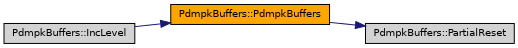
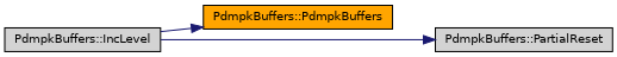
  digraph {
    rankdir=LR
    node [color=black fillcolor=lightgrey fontname=Helvetica fontsize=10 shape=record style=filled]
    edge [color=midnightblue fontname=Helvetica fontsize=10 labelfontname=Helvetica labelfontsize=10 style=solid]
    n1 [fontcolor=black height=0.2 label="PdmpkBuffers::IncLevel" width=0.4]
    n2 [fillcolor=orange height=0.2 label="PdmpkBuffers::PdmpkBuffers" width=0.4]
    n3 [height=0.2 label="PdmpkBuffers::PartialReset" width=0.4]
    n1 -> n2
-   n2 -> n3
+   n1 -> n3
  }
